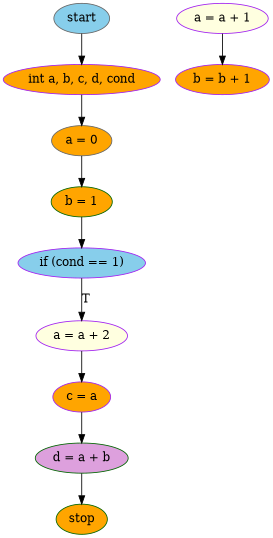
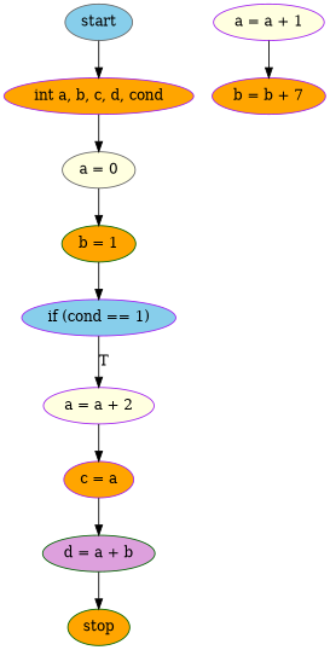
  digraph {
    node [color=purple fillcolor=orange shape=ellipse style=filled]
    n1 [color=gray40 fillcolor=skyblue label=start]
    n2 [label="int a, b, c, d, cond"]
-   n3 [color=gray40 label="a = 0"]
+   n3 [color=gray40 fillcolor=lightyellow label="a = 0"]
    n4 [color=darkgreen label="b = 1"]
    n5 [fillcolor=skyblue label="if (cond == 1)"]
    n6 [fillcolor=lightyellow label="a = a + 2"]
    n7 [label="c = a"]
    n8 [fillcolor=lightyellow label="a = a + 1"]
-   n9 [label="b = b + 1"]
+   n9 [label="b = b + 7"]
    n10 [color=darkgreen fillcolor=plum label="d = a + b"]
    n11 [color=darkgreen label=stop]
    n1 -> n2
    n2 -> n3
    n3 -> n4
    n4 -> n5
    n5 -> n6 [label=T]
    n6 -> n7
    n7 -> n10
    n8 -> n9
    n10 -> n11
  }
